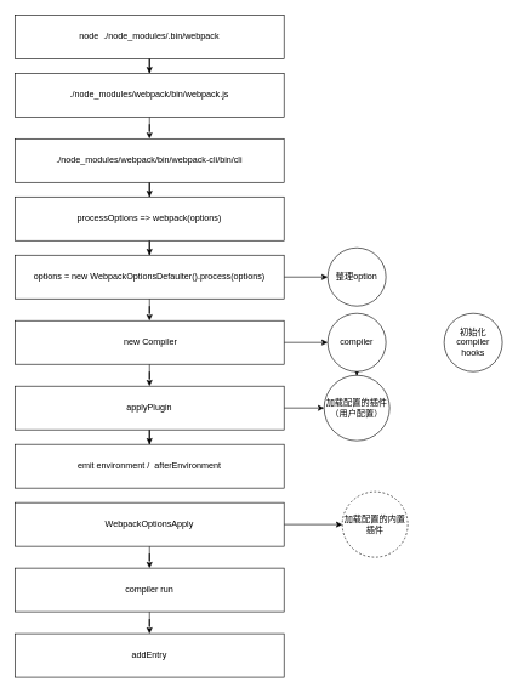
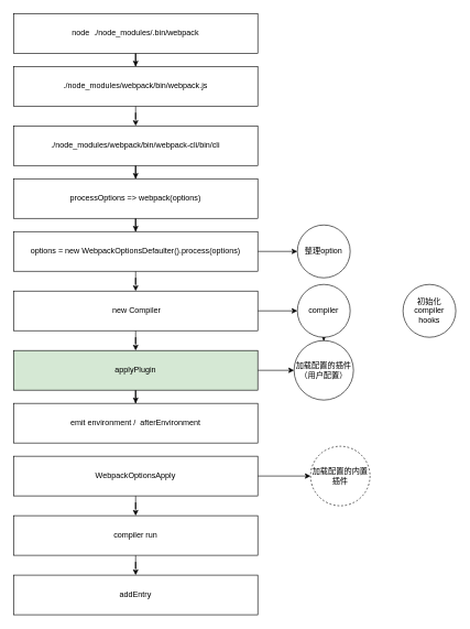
  <mxCell id="0" />
  <mxCell id="1" parent="0" />
  <mxCell id="2" value="" style="edgeStyle=orthogonalEdgeStyle;rounded=0;orthogonalLoop=1;jettySize=auto;html=1;" edge="1" parent="1" source="3" target="5"><mxGeometry relative="1" as="geometry" /></mxCell>
  <mxCell id="3" value="&lt;span style=&quot;white-space: normal&quot;&gt;node&amp;nbsp; ./node_modules/.bin/webpack&lt;/span&gt;" style="rounded=0;whiteSpace=wrap;html=1;" vertex="1" parent="1"><mxGeometry x="20" y="20" width="370" height="60" as="geometry" /></mxCell>
  <mxCell id="4" value="" style="edgeStyle=orthogonalEdgeStyle;rounded=0;orthogonalLoop=1;jettySize=auto;html=1;" edge="1" parent="1" source="5" target="7"><mxGeometry relative="1" as="geometry" /></mxCell>
  <mxCell id="5" value="./node_modules/webpack/bin/webpack.js" style="rounded=0;whiteSpace=wrap;html=1;" vertex="1" parent="1"><mxGeometry x="20" y="100" width="370" height="60" as="geometry" /></mxCell>
  <mxCell id="6" value="" style="edgeStyle=orthogonalEdgeStyle;rounded=0;orthogonalLoop=1;jettySize=auto;html=1;" edge="1" parent="1" source="7" target="9"><mxGeometry relative="1" as="geometry" /></mxCell>
  <mxCell id="7" value="&lt;span style=&quot;white-space: normal&quot;&gt;./node_modules/webpack/bin/webpack-cli/bin/cli&lt;/span&gt;" style="rounded=0;whiteSpace=wrap;html=1;" vertex="1" parent="1"><mxGeometry x="20" y="190" width="370" height="60" as="geometry" /></mxCell>
  <mxCell id="8" value="" style="edgeStyle=orthogonalEdgeStyle;rounded=0;orthogonalLoop=1;jettySize=auto;html=1;" edge="1" parent="1" source="9" target="12"><mxGeometry relative="1" as="geometry" /></mxCell>
  <mxCell id="9" value="processOptions =&amp;gt; webpack(options)" style="rounded=0;whiteSpace=wrap;html=1;" vertex="1" parent="1"><mxGeometry x="20" y="270" width="370" height="60" as="geometry" /></mxCell>
  <mxCell id="10" value="" style="edgeStyle=orthogonalEdgeStyle;rounded=0;orthogonalLoop=1;jettySize=auto;html=1;" edge="1" parent="1" source="12" target="16"><mxGeometry relative="1" as="geometry" /></mxCell>
  <mxCell id="11" value="" style="edgeStyle=orthogonalEdgeStyle;rounded=0;orthogonalLoop=1;jettySize=auto;html=1;" edge="1" parent="1" source="12" target="13"><mxGeometry relative="1" as="geometry" /></mxCell>
  <mxCell id="12" value="options = new WebpackOptionsDefaulter().process(options)" style="rounded=0;whiteSpace=wrap;html=1;" vertex="1" parent="1"><mxGeometry x="20" y="350" width="370" height="60" as="geometry" /></mxCell>
  <mxCell id="13" value="整理option" style="ellipse;whiteSpace=wrap;html=1;aspect=fixed;" vertex="1" parent="1"><mxGeometry x="450" y="340" width="80" height="80" as="geometry" /></mxCell>
  <mxCell id="14" value="" style="edgeStyle=orthogonalEdgeStyle;rounded=0;orthogonalLoop=1;jettySize=auto;html=1;" edge="1" parent="1" source="16" target="18"><mxGeometry relative="1" as="geometry" /></mxCell>
  <mxCell id="15" value="" style="edgeStyle=orthogonalEdgeStyle;rounded=0;orthogonalLoop=1;jettySize=auto;html=1;" edge="1" parent="1" source="16" target="22"><mxGeometry relative="1" as="geometry" /></mxCell>
  <mxCell id="16" value="&amp;nbsp;new Compiler" style="rounded=0;whiteSpace=wrap;html=1;" vertex="1" parent="1"><mxGeometry x="20" y="440" width="370" height="60" as="geometry" /></mxCell>
  <mxCell id="17" value="" style="edgeStyle=orthogonalEdgeStyle;rounded=0;orthogonalLoop=1;jettySize=auto;html=1;" edge="1" parent="1" source="18" target="31"><mxGeometry relative="1" as="geometry" /></mxCell>
  <mxCell id="18" value="compiler" style="ellipse;whiteSpace=wrap;html=1;aspect=fixed;" vertex="1" parent="1"><mxGeometry x="450" y="430" width="80" height="80" as="geometry" /></mxCell>
  <mxCell id="19" value="初始化compiler&lt;br&gt;hooks" style="ellipse;whiteSpace=wrap;html=1;aspect=fixed;" vertex="1" parent="1"><mxGeometry x="610" y="430" width="80" height="80" as="geometry" /></mxCell>
  <mxCell id="20" value="" style="edgeStyle=orthogonalEdgeStyle;rounded=0;orthogonalLoop=1;jettySize=auto;html=1;" edge="1" parent="1" source="22" target="23"><mxGeometry relative="1" as="geometry" /></mxCell>
  <mxCell id="21" value="" style="edgeStyle=orthogonalEdgeStyle;rounded=0;orthogonalLoop=1;jettySize=auto;html=1;" edge="1" parent="1" source="22" target="31"><mxGeometry relative="1" as="geometry" /></mxCell>
- <mxCell id="22" value="applyPlugin" style="rounded=0;whiteSpace=wrap;html=1;" vertex="1" parent="1"><mxGeometry x="20" y="530" width="370" height="60" as="geometry" /></mxCell>
+ <mxCell id="22" value="applyPlugin" style="rounded=0;whiteSpace=wrap;html=1;fillColor=#d5e8d4;" vertex="1" parent="1"><mxGeometry x="20" y="530" width="370" height="60" as="geometry" /></mxCell>
  <mxCell id="23" value="emit environment /&amp;nbsp;&amp;nbsp;afterEnvironment" style="rounded=0;whiteSpace=wrap;html=1;" vertex="1" parent="1"><mxGeometry x="20" y="610" width="370" height="60" as="geometry" /></mxCell>
  <mxCell id="24" value="" style="edgeStyle=orthogonalEdgeStyle;rounded=0;orthogonalLoop=1;jettySize=auto;html=1;" edge="1" parent="1" source="26" target="27"><mxGeometry relative="1" as="geometry" /></mxCell>
  <mxCell id="25" value="" style="edgeStyle=orthogonalEdgeStyle;rounded=0;orthogonalLoop=1;jettySize=auto;html=1;" edge="1" parent="1" source="26" target="29"><mxGeometry relative="1" as="geometry" /></mxCell>
  <mxCell id="26" value="WebpackOptionsApply" style="rounded=0;whiteSpace=wrap;html=1;" vertex="1" parent="1"><mxGeometry x="20" y="690" width="370" height="60" as="geometry" /></mxCell>
  <mxCell id="27" value="加载配置的内置插件" style="ellipse;whiteSpace=wrap;html=1;aspect=fixed;dashed=1;" vertex="1" parent="1"><mxGeometry x="470" y="675" width="90" height="90" as="geometry" /></mxCell>
  <mxCell id="28" value="" style="edgeStyle=orthogonalEdgeStyle;rounded=0;orthogonalLoop=1;jettySize=auto;html=1;" edge="1" parent="1" source="29" target="30"><mxGeometry relative="1" as="geometry" /></mxCell>
  <mxCell id="29" value="compiler run" style="rounded=0;whiteSpace=wrap;html=1;" vertex="1" parent="1"><mxGeometry x="20" y="780" width="370" height="60" as="geometry" /></mxCell>
  <mxCell id="30" value="addEntry" style="rounded=0;whiteSpace=wrap;html=1;" vertex="1" parent="1"><mxGeometry x="20" y="870" width="370" height="60" as="geometry" /></mxCell>
  <mxCell id="31" value="加载配置的插件（用户配置）" style="ellipse;whiteSpace=wrap;html=1;aspect=fixed;" vertex="1" parent="1"><mxGeometry x="445" y="515" width="90" height="90" as="geometry" /></mxCell>
